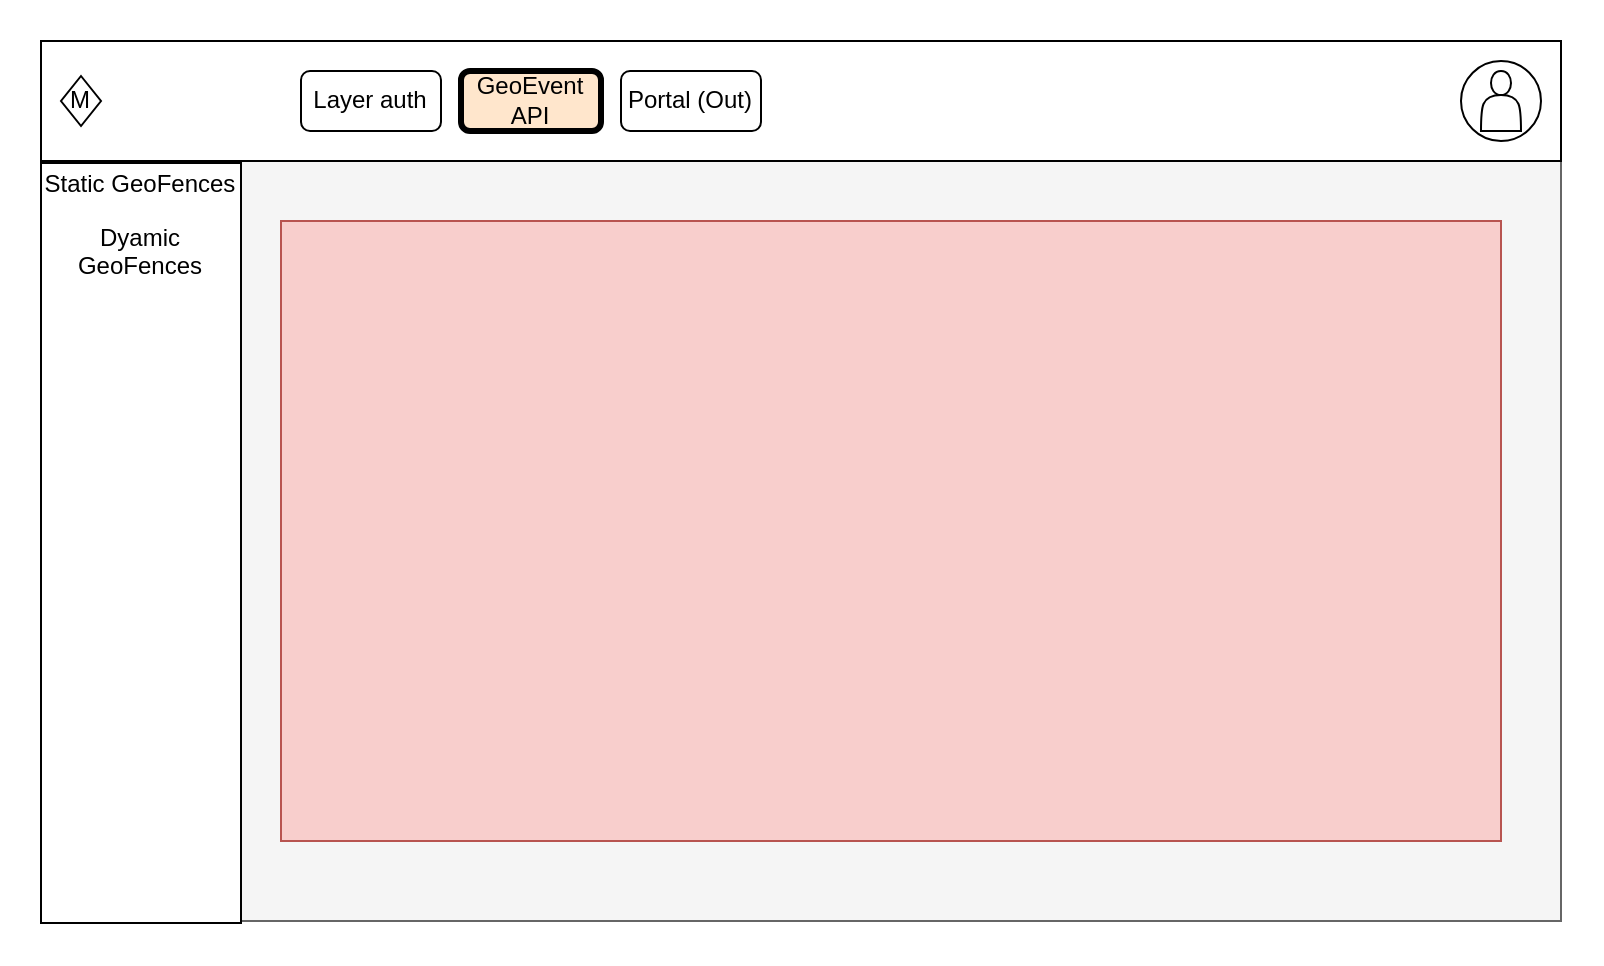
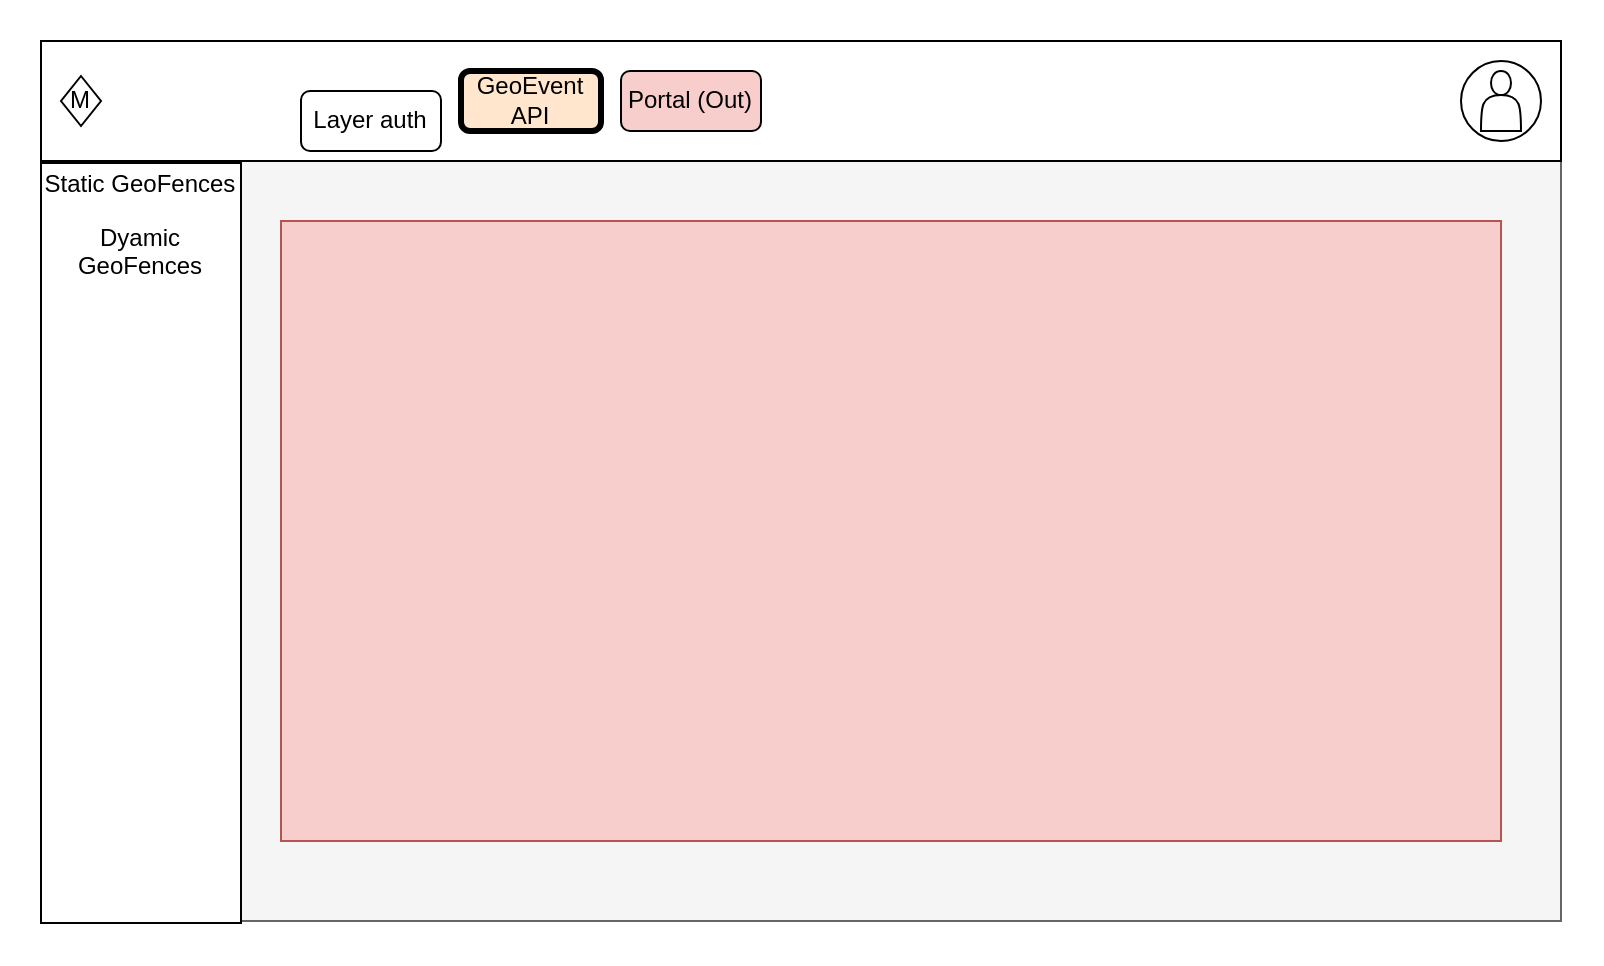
  <mxCell id="0" />
  <mxCell id="1" parent="0" />
  <mxCell id="2" value="" style="rounded=0;whiteSpace=wrap;html=1;fillColor=#f5f5f5;strokeColor=#666666;fontColor=#333333;" vertex="1" parent="1"><mxGeometry x="20" y="20" width="760" height="440" as="geometry" /></mxCell>
  <mxCell id="3" value="" style="rounded=0;whiteSpace=wrap;html=1;" vertex="1" parent="1"><mxGeometry x="20" y="20" width="760" height="60" as="geometry" /></mxCell>
  <mxCell id="4" value="" style="ellipse;whiteSpace=wrap;html=1;aspect=fixed;" vertex="1" parent="1"><mxGeometry x="730" y="30" width="40" height="40" as="geometry" /></mxCell>
  <mxCell id="5" value="" style="shape=actor;whiteSpace=wrap;html=1;" vertex="1" parent="1"><mxGeometry x="740" y="35" width="20" height="30" as="geometry" /></mxCell>
  <mxCell id="6" value="M" style="rhombus;whiteSpace=wrap;html=1;" vertex="1" parent="1"><mxGeometry x="30" y="37.5" width="20" height="25" as="geometry" /></mxCell>
- <mxCell id="7" value="Layer auth" style="rounded=1;whiteSpace=wrap;html=1;strokeWidth=1;" vertex="1" parent="1"><mxGeometry x="150" y="35" width="70" height="30" as="geometry" /></mxCell>
+ <mxCell id="7" value="Layer auth" style="rounded=1;whiteSpace=wrap;html=1;strokeWidth=1;" vertex="1" parent="1"><mxGeometry x="150" y="45" width="70" height="30" as="geometry" /></mxCell>
  <mxCell id="8" value="GeoEvent API" style="rounded=1;whiteSpace=wrap;html=1;strokeWidth=3;fillColor=#ffe6cc;" vertex="1" parent="1"><mxGeometry x="230" y="35" width="70" height="30" as="geometry" /></mxCell>
- <mxCell id="9" value="Portal (Out)" style="rounded=1;whiteSpace=wrap;html=1;" vertex="1" parent="1"><mxGeometry x="310" y="35" width="70" height="30" as="geometry" /></mxCell>
+ <mxCell id="9" value="Portal (Out)" style="rounded=1;whiteSpace=wrap;html=1;fillColor=#f8cecc;" vertex="1" parent="1"><mxGeometry x="310" y="35" width="70" height="30" as="geometry" /></mxCell>
  <mxCell id="10" value="&lt;p style=&quot;line-height: 120%&quot;&gt;Static GeoFences&lt;/p&gt;&lt;p style=&quot;line-height: 120%&quot;&gt;Dyamic GeoFences&lt;br&gt;&lt;br&gt;&lt;br&gt;&lt;br&gt;&lt;br&gt;&lt;br&gt;&lt;br&gt;&lt;br&gt;&lt;br&gt;&lt;br&gt;&lt;br&gt;&lt;br&gt;&lt;br&gt;&lt;br&gt;&lt;br&gt;&lt;br&gt;&lt;br&gt;&lt;br&gt;&lt;br&gt;&lt;br&gt;&lt;br&gt;&lt;br&gt;&lt;br&gt;&lt;/p&gt;" style="rounded=0;whiteSpace=wrap;html=1;" vertex="1" parent="1"><mxGeometry x="20" y="81" width="100" height="380" as="geometry" /></mxCell>
  <mxCell id="11" value="" style="rounded=0;whiteSpace=wrap;html=1;fillColor=#f8cecc;strokeColor=#b85450;align=left;" vertex="1" parent="1"><mxGeometry x="140" y="110" width="610" height="310" as="geometry" /></mxCell>
